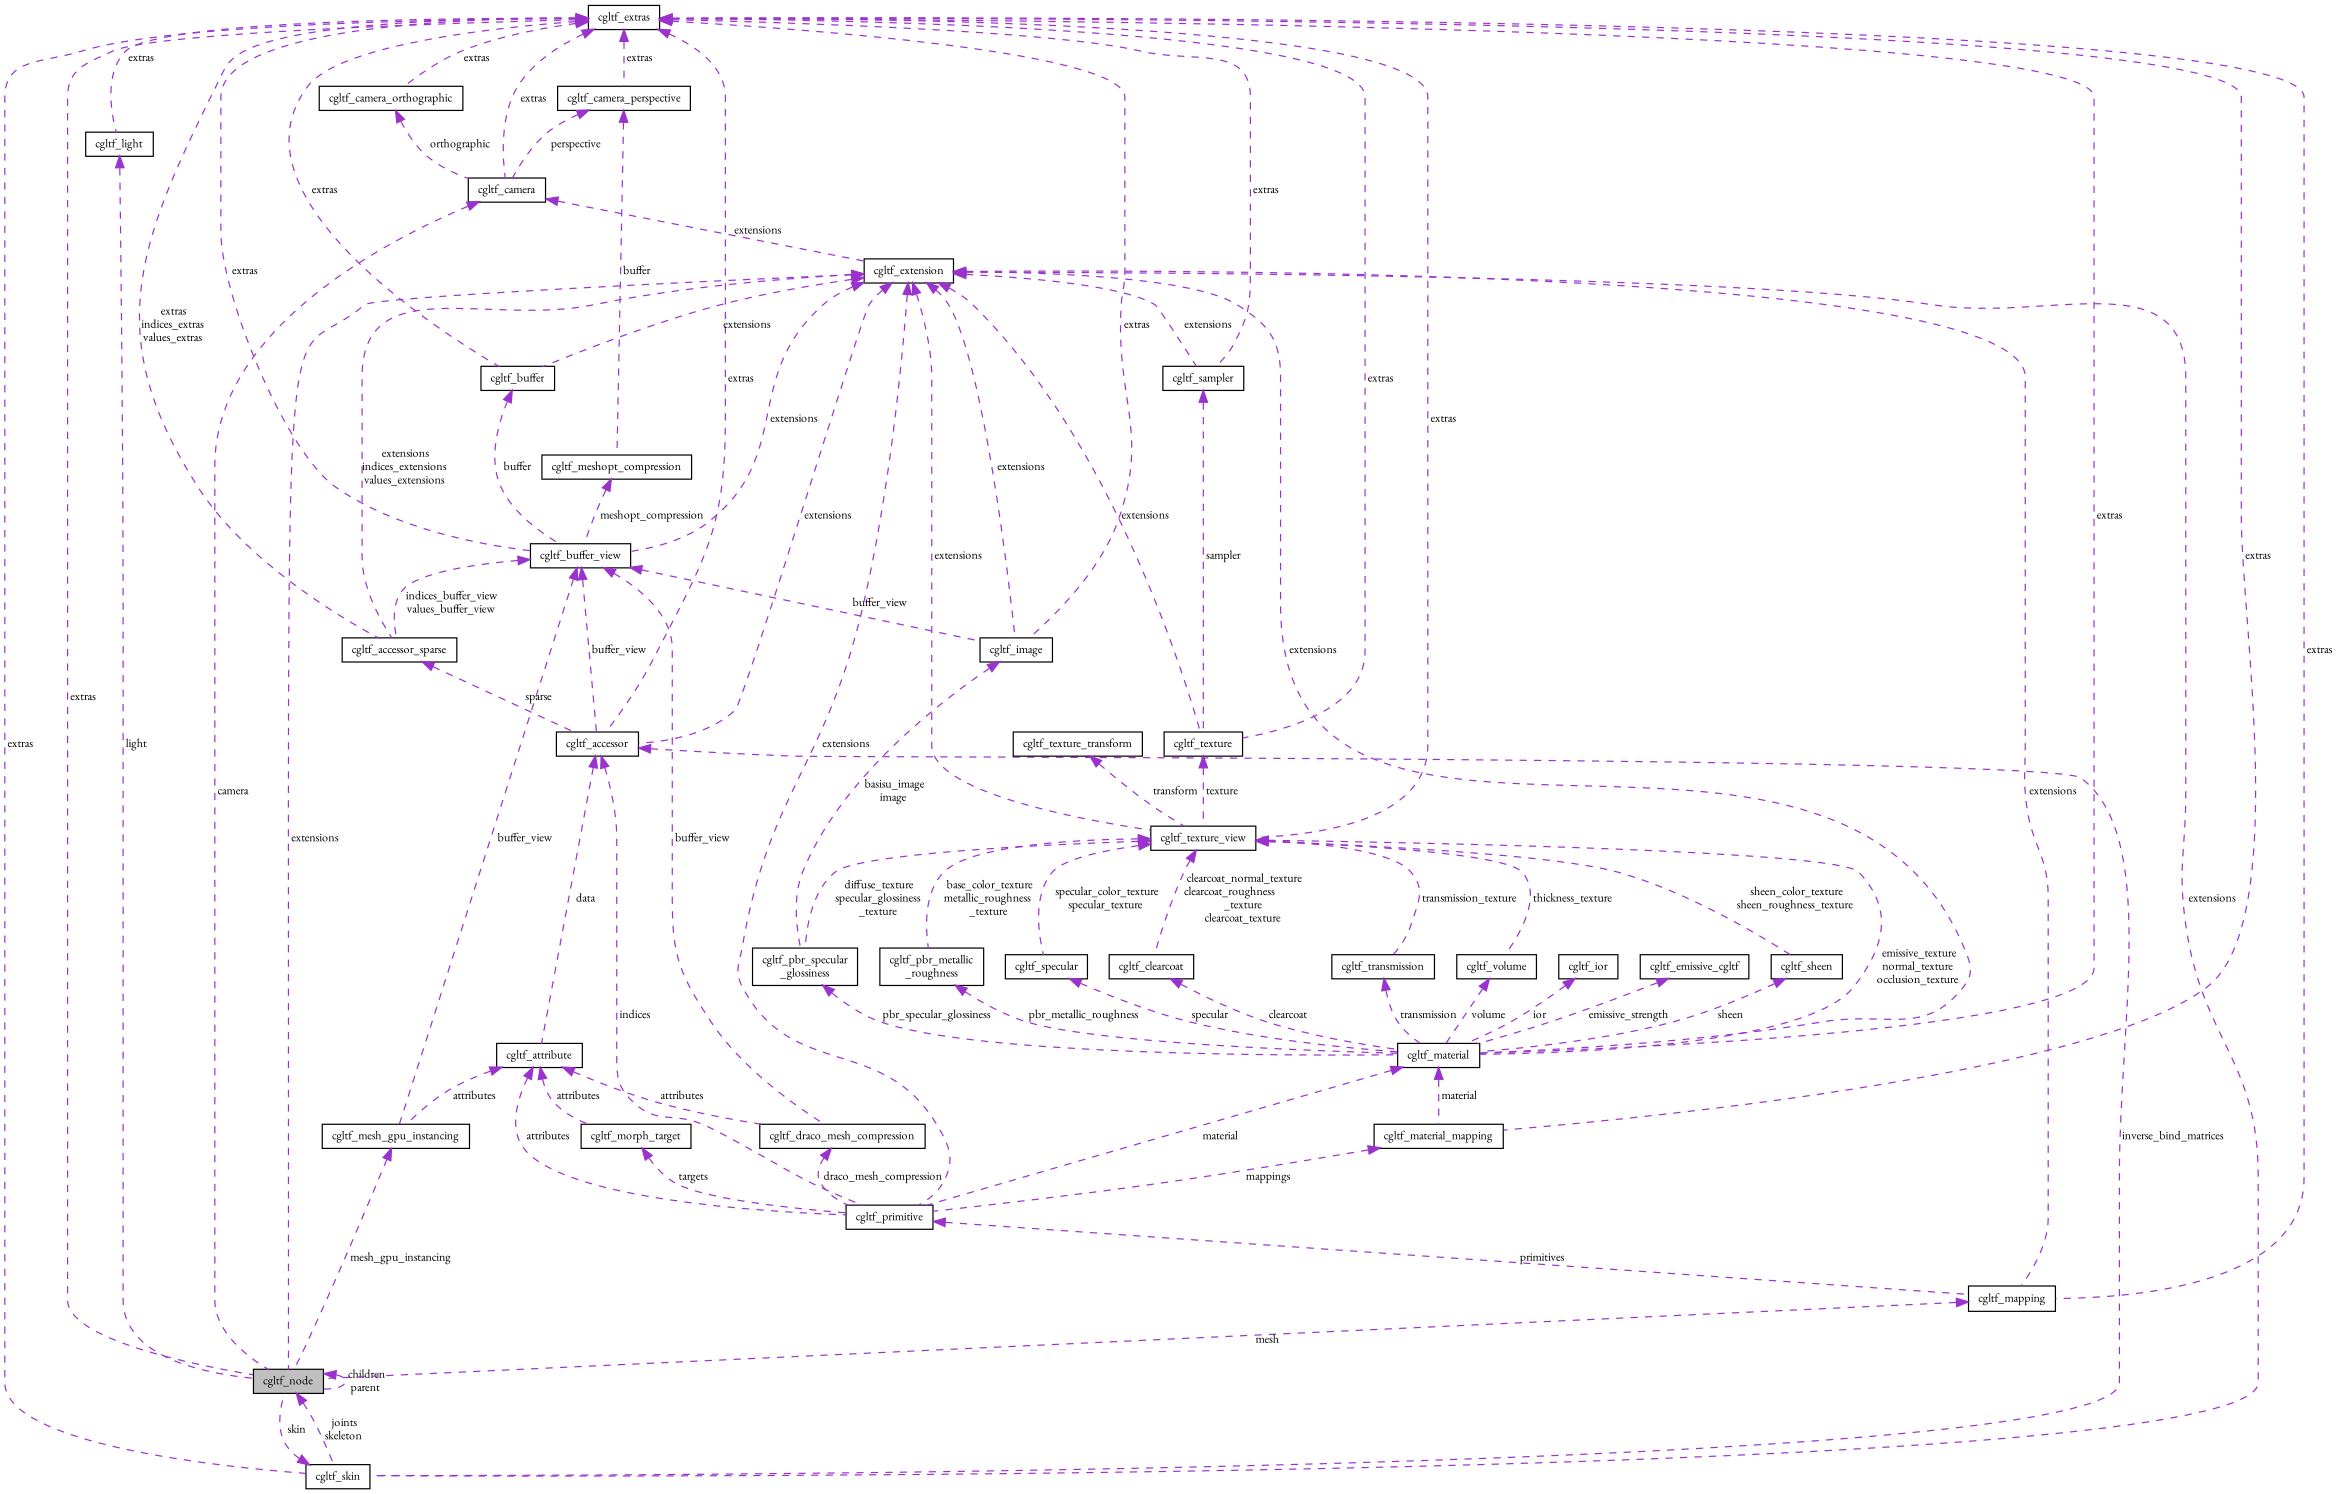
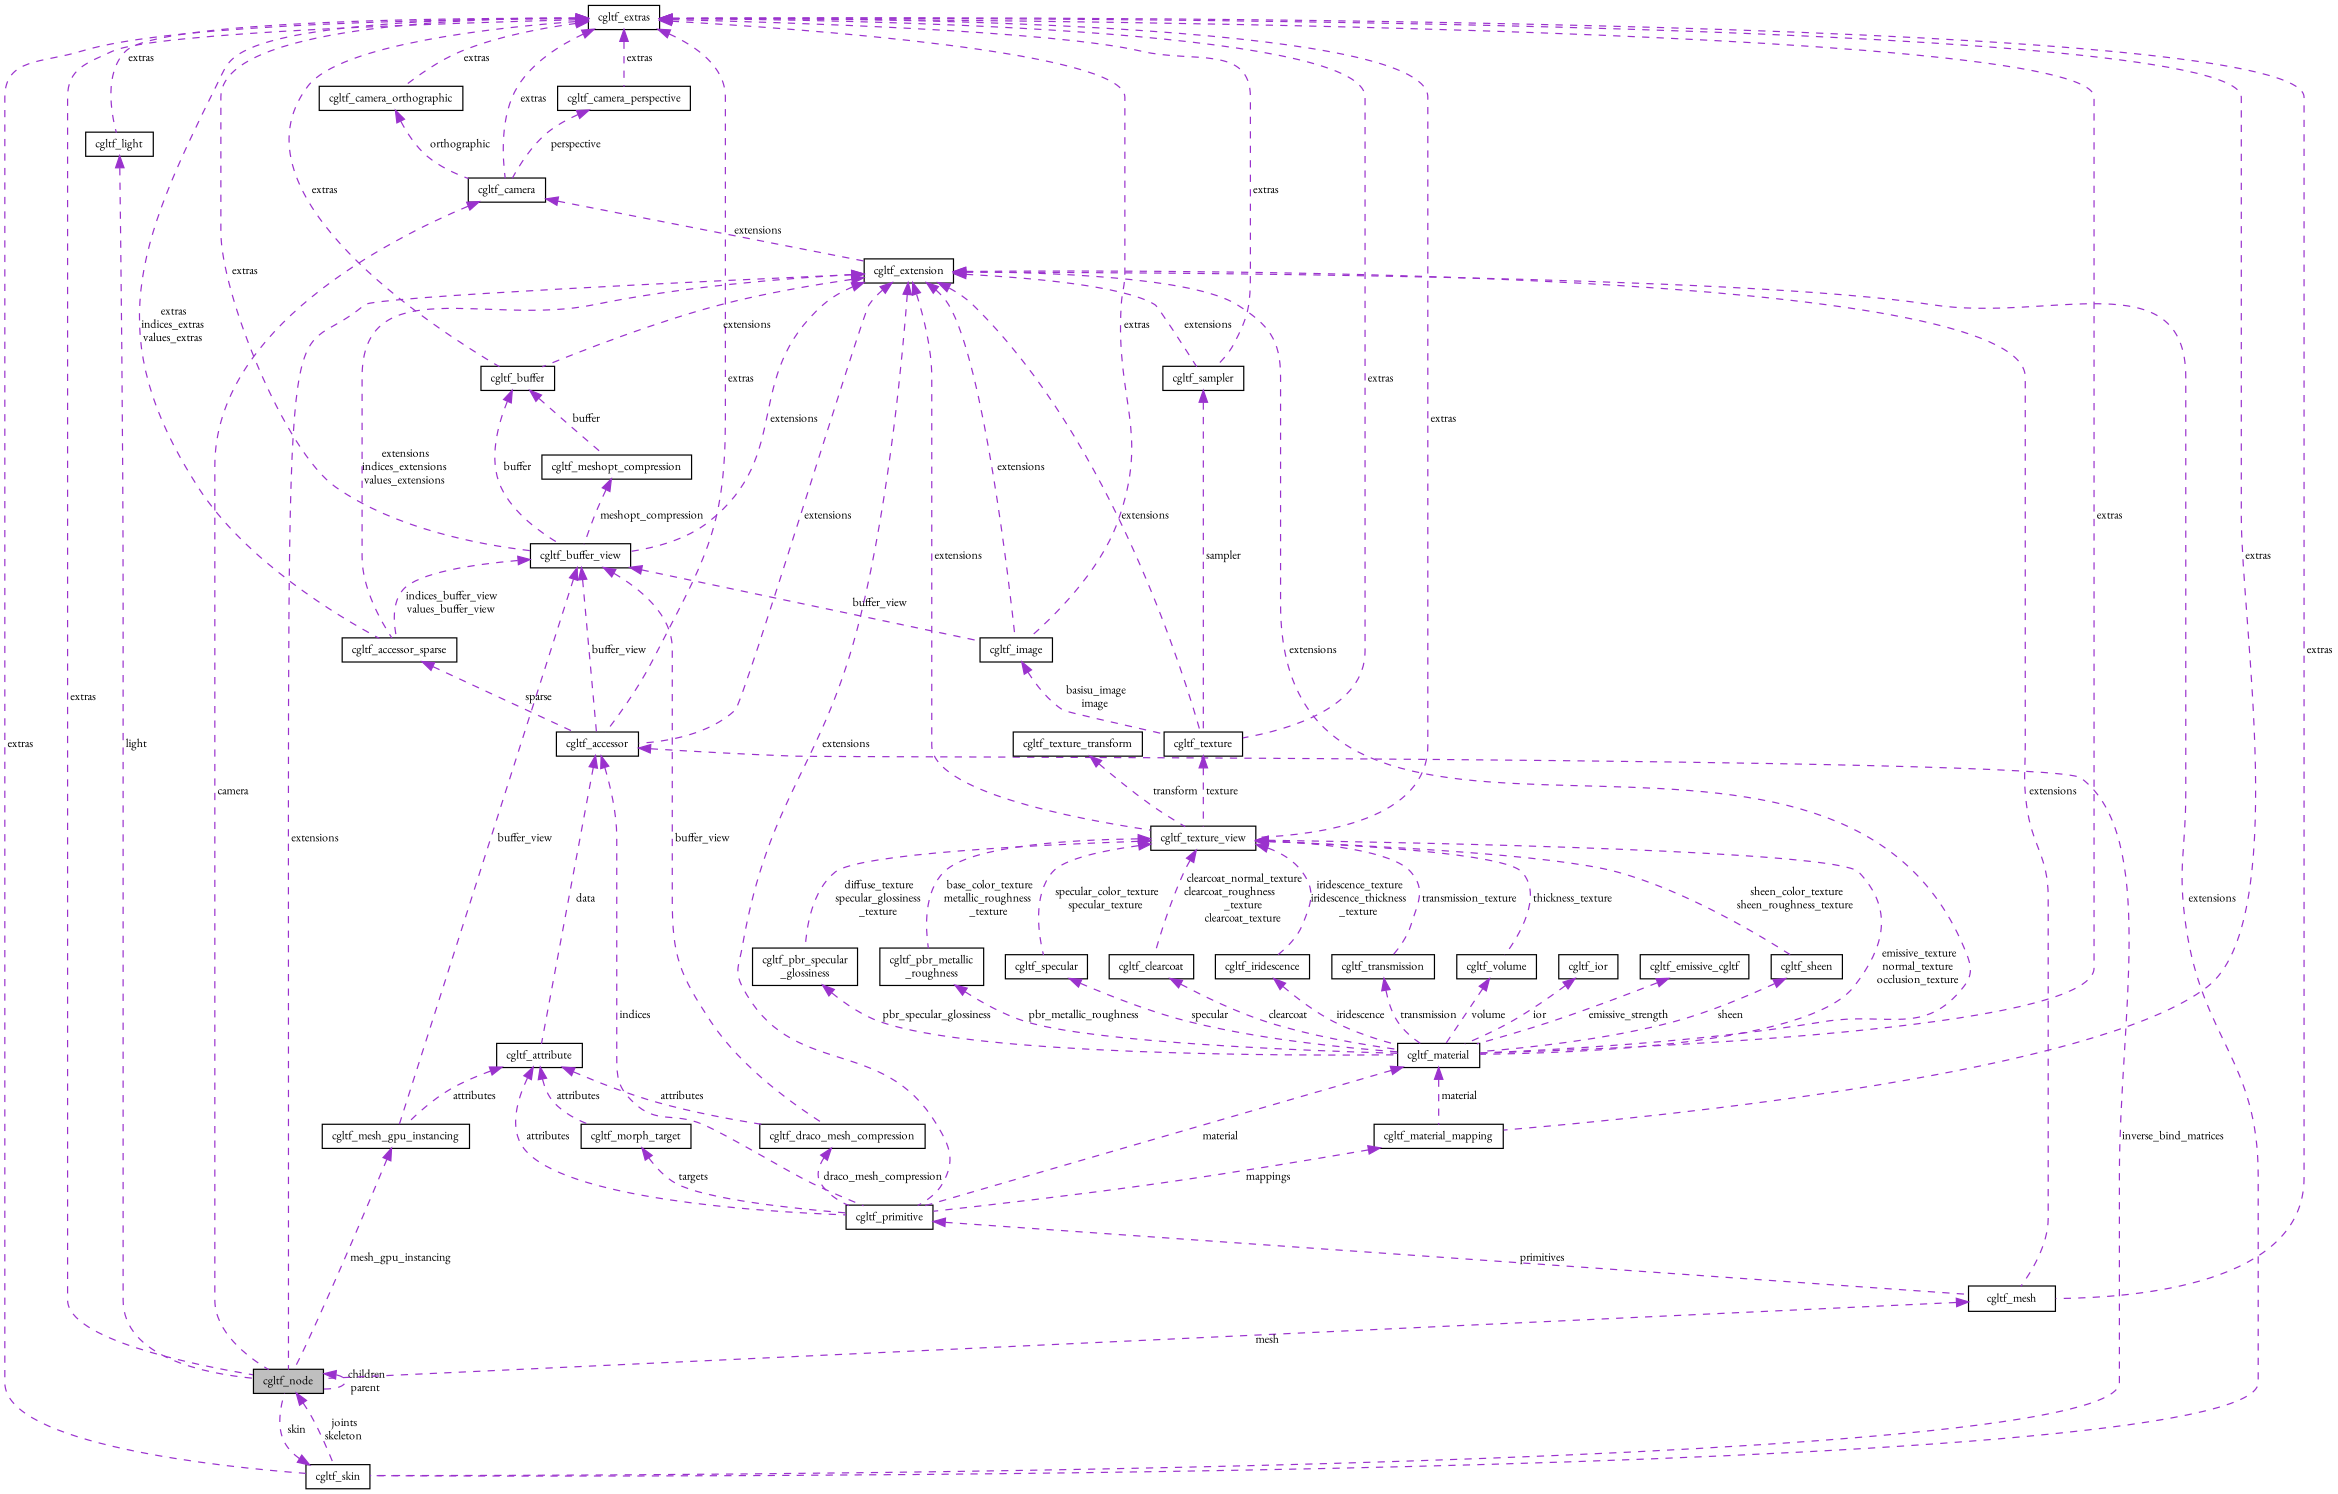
  digraph {
    fontname="EB Garamond"
    rankdir=TB
    node [color=black fillcolor=white fontname="EB Garamond" fontsize=10 shape=record style=filled]
    edge [color=darkorchid3 dir=back fontname="EB Garamond" fontsize=10 labelfontname=Helvetica labelfontsize=10 style=dashed]
    n1 [fillcolor=grey75 fontcolor=black height=0.2 label=cgltf_node width=0.4]
    n2 [height=0.2 label=cgltf_skin width=0.4]
    n3 [height=0.2 label=cgltf_mesh_gpu_instancing width=0.4]
    n4 [height=0.2 label=cgltf_attribute width=0.4]
    n5 [height=0.2 label=cgltf_primitive width=0.4]
    n6 [height=0.2 label=cgltf_morph_target width=0.4]
    n7 [height=0.2 label=cgltf_draco_mesh_compression width=0.4]
-   n8 [height=0.2 label=cgltf_mapping width=0.4]
+   n8 [height=0.2 label=cgltf_mesh width=0.4]
    n9 [height=0.2 label=cgltf_accessor width=0.4]
    n10 [height=0.2 label=cgltf_buffer_view width=0.4]
    n11 [height=0.2 label=cgltf_accessor_sparse width=0.4]
    n12 [height=0.2 label=cgltf_image width=0.4]
    n13 [height=0.2 label=cgltf_texture width=0.4]
    n14 [height=0.2 label=cgltf_buffer width=0.4]
    n15 [height=0.2 label=cgltf_meshopt_compression width=0.4]
    n16 [height=0.2 label=cgltf_extras width=0.4]
    n17 [height=0.2 label=cgltf_material_mapping width=0.4]
    n18 [height=0.2 label=cgltf_material width=0.4]
    n19 [height=0.2 label=cgltf_texture_view width=0.4]
    n20 [height=0.2 label=cgltf_sampler width=0.4]
    n21 [height=0.2 label=cgltf_light width=0.4]
    n22 [height=0.2 label=cgltf_camera width=0.4]
    n23 [height=0.2 label=cgltf_camera_perspective width=0.4]
    n24 [height=0.2 label=cgltf_camera_orthographic width=0.4]
    n25 [height=0.2 label="cgltf_pbr_metallic\l_roughness" width=0.4]
    n26 [height=0.2 label=cgltf_specular width=0.4]
    n27 [height=0.2 label=cgltf_clearcoat width=0.4]
    n28 [height=0.2 label="cgltf_pbr_specular\l_glossiness" width=0.4]
+   n29 [height=0.2 label=cgltf_iridescence width=0.4]
    n30 [height=0.2 label=cgltf_transmission width=0.4]
    n31 [height=0.2 label=cgltf_volume width=0.4]
    n32 [height=0.2 label=cgltf_sheen width=0.4]
    n33 [height=0.2 label=cgltf_extension width=0.4]
    n34 [height=0.2 label=cgltf_texture_transform width=0.4]
    n35 [height=0.2 label=cgltf_ior width=0.4]
    n36 [height=0.2 label=cgltf_emissive_cgltf width=0.4]
    n1 -> n1 [label=" children\nparent"]
    n1 -> n2 [label=" joints\nskeleton"]
    n2 -> n1 [label=" skin"]
    n3 -> n1 [label=" mesh_gpu_instancing"]
    n4 -> n3 [label=" attributes"]
    n4 -> n5 [label=" attributes"]
    n4 -> n6 [label=" attributes"]
    n4 -> n7 [label=" attributes"]
    n5 -> n8 [label=" primitives"]
    n6 -> n5 [label=" targets"]
    n7 -> n5 [label=" draco_mesh_compression"]
    n8 -> n1 [label=" mesh"]
    n9 -> n2 [label=" inverse_bind_matrices"]
    n9 -> n4 [label=" data"]
    n9 -> n5 [label=" indices"]
    n10 -> n3 [label=" buffer_view"]
    n10 -> n7 [label=" buffer_view"]
    n10 -> n9 [label=" buffer_view"]
    n10 -> n11 [label=" indices_buffer_view\nvalues_buffer_view"]
    n10 -> n12 [label=" buffer_view"]
    n11 -> n9 [label=" sparse"]
-   n12 -> n28 [label=" basisu_image\nimage"]
+   n12 -> n13 [label=" basisu_image\nimage"]
    n13 -> n19 [label=" texture"]
    n14 -> n10 [label=" buffer"]
-   n23 -> n15 [label=" buffer"]
+   n14 -> n15 [label=" buffer"]
    n15 -> n10 [label=" meshopt_compression"]
    n16 -> n1 [label=" extras"]
    n16 -> n2 [label=" extras"]
    n16 -> n8 [label=" extras"]
    n16 -> n9 [label=" extras"]
    n16 -> n10 [label=" extras"]
    n16 -> n11 [label=" extras\nindices_extras\nvalues_extras"]
    n16 -> n12 [label=" extras"]
    n16 -> n13 [label=" extras"]
    n16 -> n14 [label=" extras"]
    n16 -> n17 [label=" extras"]
    n16 -> n18 [label=" extras"]
    n16 -> n19 [label=" extras"]
    n16 -> n20 [label=" extras"]
    n16 -> n21 [label=" extras"]
    n16 -> n22 [label=" extras"]
    n16 -> n23 [label=" extras"]
    n16 -> n24 [label=" extras"]
    n17 -> n5 [label=" mappings"]
    n18 -> n5 [label=" material"]
    n18 -> n17 [label=" material"]
    n19 -> n18 [label=" emissive_texture\nnormal_texture\nocclusion_texture"]
    n19 -> n25 [label=" base_color_texture\nmetallic_roughness\l_texture"]
    n19 -> n26 [label=" specular_color_texture\nspecular_texture"]
    n19 -> n27 [label=" clearcoat_normal_texture\nclearcoat_roughness\l_texture\nclearcoat_texture"]
    n19 -> n28 [label=" diffuse_texture\nspecular_glossiness\l_texture"]
+   n19 -> n29 [label=" iridescence_texture\niridescence_thickness\l_texture"]
    n19 -> n30 [label=" transmission_texture"]
    n19 -> n31 [label=" thickness_texture"]
    n19 -> n32 [label=" sheen_color_texture\nsheen_roughness_texture"]
    n20 -> n13 [label=" sampler"]
    n21 -> n1 [label=" light"]
    n22 -> n1 [label=" camera"]
    n22 -> n33 [label=" extensions"]
    n23 -> n22 [label=" perspective"]
    n24 -> n22 [label=" orthographic"]
    n25 -> n18 [label=" pbr_metallic_roughness"]
    n26 -> n18 [label=" specular"]
    n27 -> n18 [label=" clearcoat"]
    n28 -> n18 [label=" pbr_specular_glossiness"]
+   n29 -> n18 [label=" iridescence"]
    n30 -> n18 [label=" transmission"]
    n31 -> n18 [label=" volume"]
    n32 -> n18 [label=" sheen"]
    n33 -> n1 [label=" extensions"]
    n33 -> n2 [label=" extensions"]
    n33 -> n5 [label=" extensions"]
    n33 -> n8 [label=" extensions"]
    n33 -> n9 [label=" extensions"]
    n33 -> n10 [label=" extensions"]
    n33 -> n11 [label=" extensions\nindices_extensions\nvalues_extensions"]
    n33 -> n12 [label=" extensions"]
    n33 -> n13 [label=" extensions"]
    n33 -> n14 [label=" extensions"]
    n33 -> n18 [label=" extensions"]
    n33 -> n19 [label=" extensions"]
    n33 -> n20 [label=" extensions"]
    n34 -> n19 [label=" transform"]
    n35 -> n18 [label=" ior"]
    n36 -> n18 [label=" emissive_strength"]
  }
